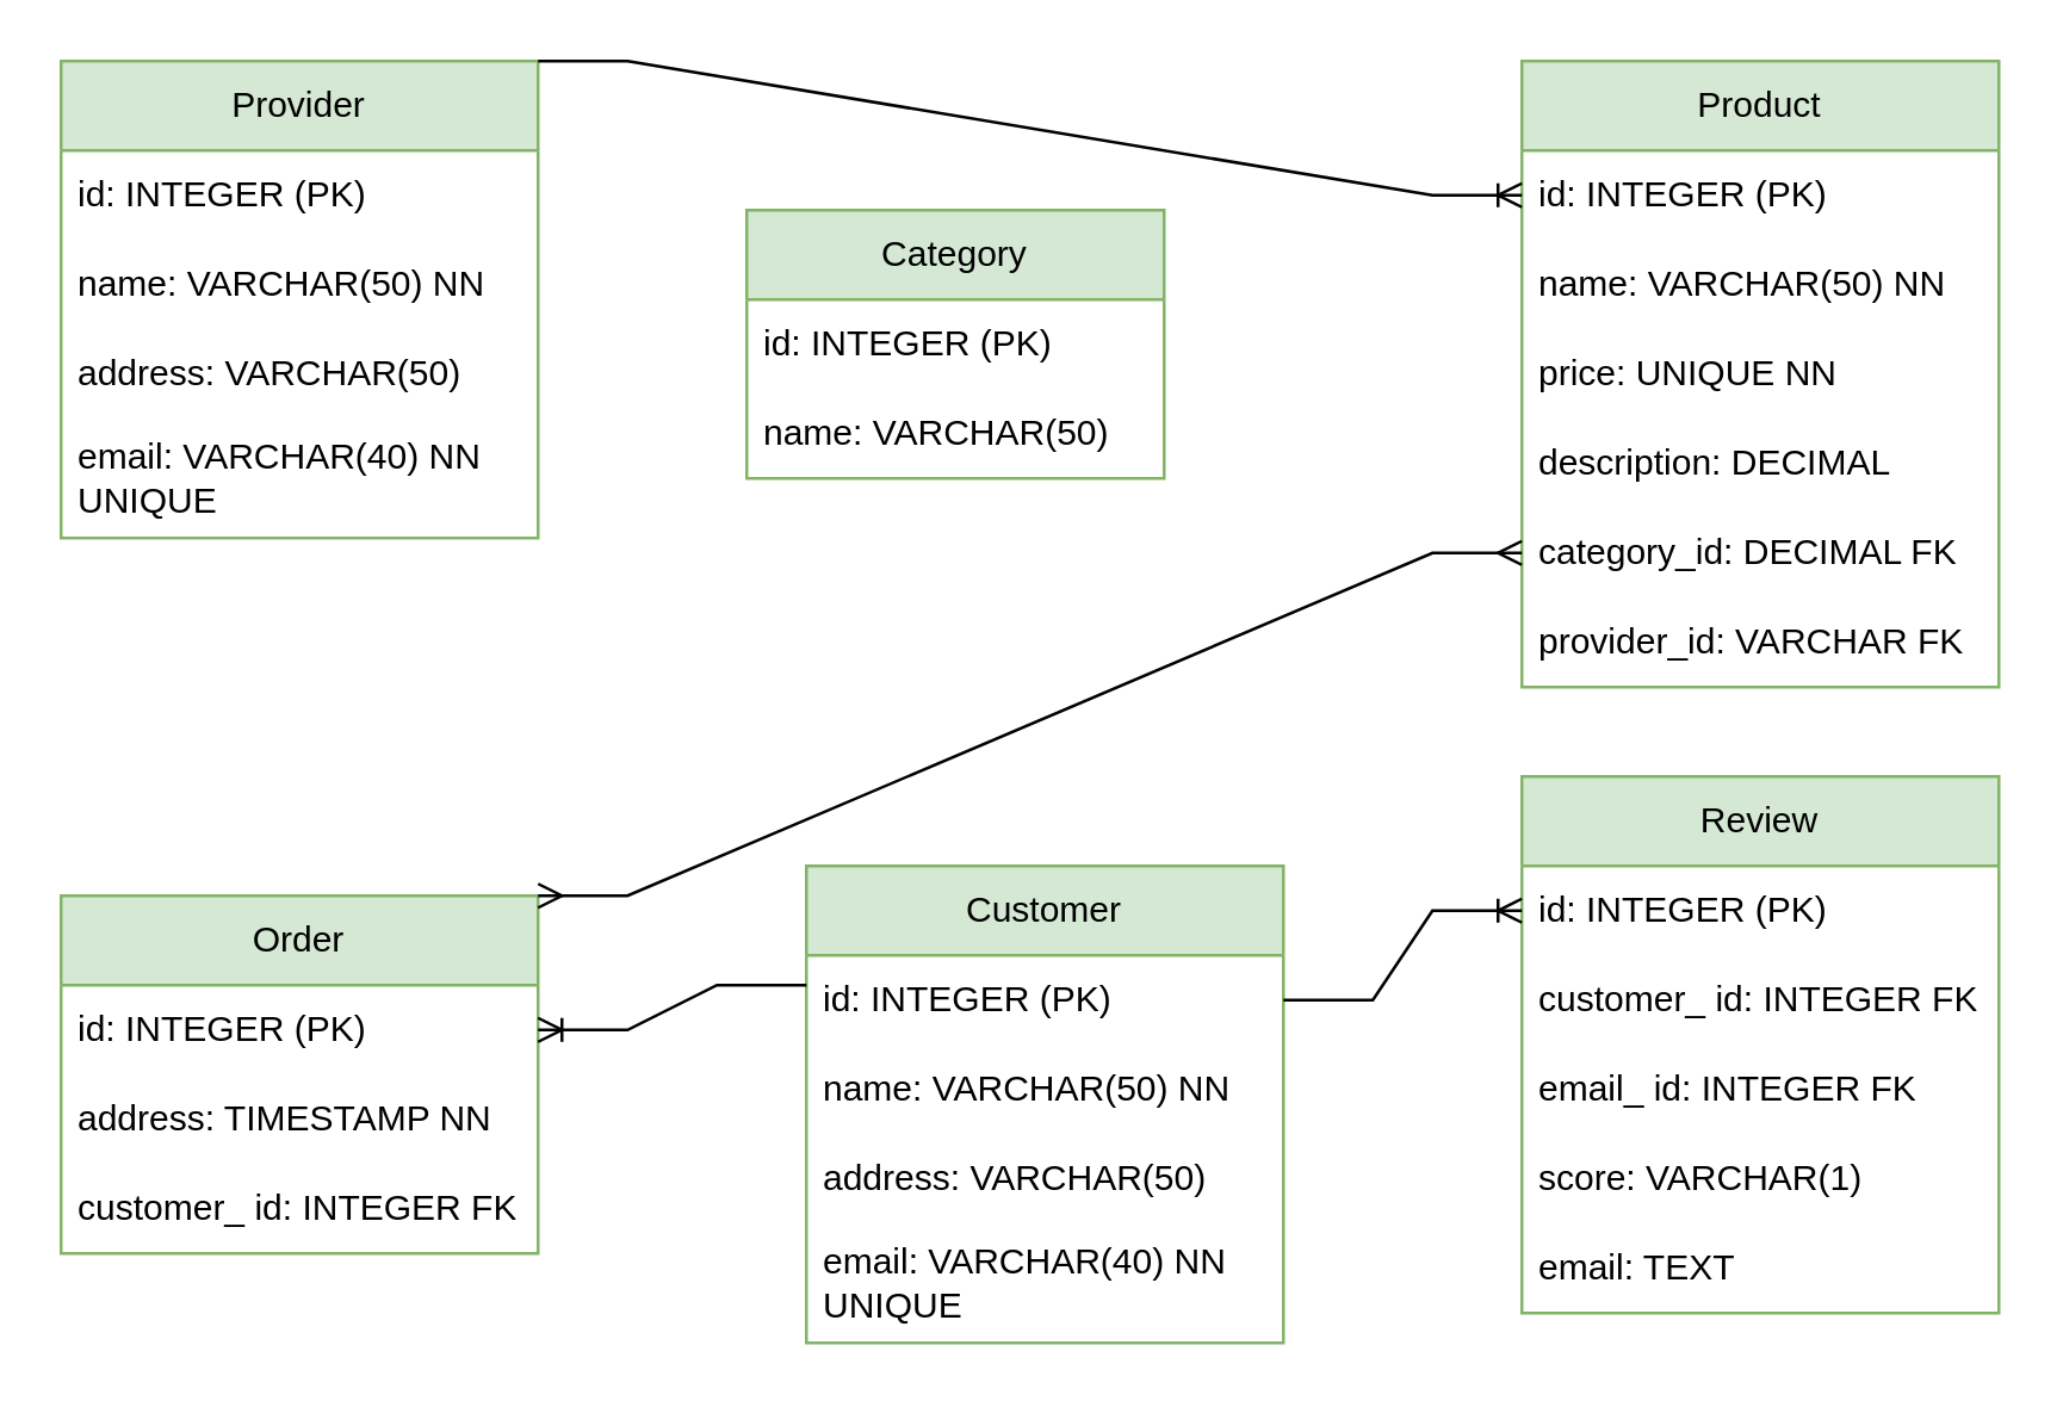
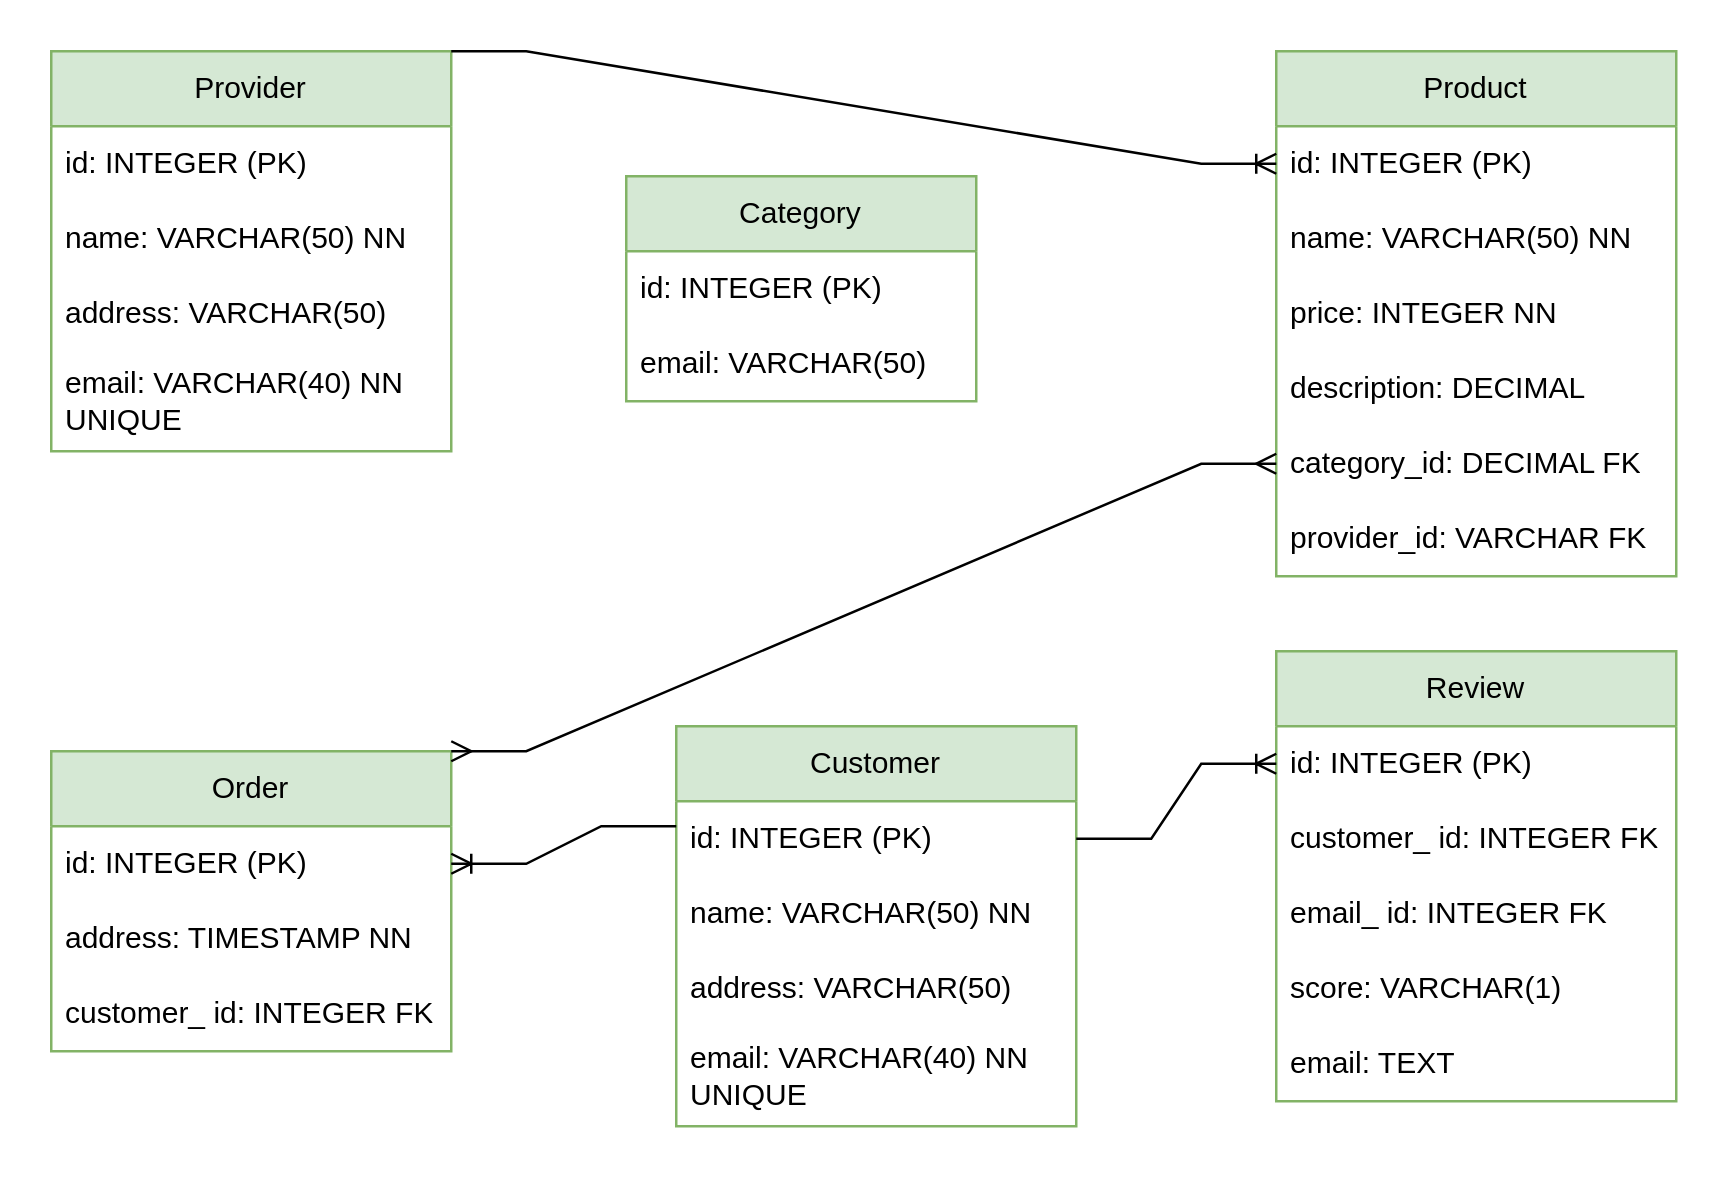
  <mxCell id="0" />
  <mxCell id="1" parent="0" />
  <mxCell id="2" value="Customer" style="swimlane;fontStyle=0;childLayout=stackLayout;horizontal=1;startSize=30;horizontalStack=0;resizeParent=1;resizeParentMax=0;resizeLast=0;collapsible=1;marginBottom=0;whiteSpace=wrap;html=1;fillColor=#d5e8d4;strokeColor=#82b366;" vertex="1" parent="1"><mxGeometry x="270" y="290" width="160" height="160" as="geometry" /></mxCell>
  <mxCell id="3" value="id: INTEGER (PK)" style="text;align=left;verticalAlign=middle;spacingLeft=4;spacingRight=4;overflow=hidden;points=[[0,0.5],[1,0.5]];portConstraint=eastwest;rotatable=0;whiteSpace=wrap;html=1;" vertex="1" parent="2"><mxGeometry y="30" width="160" height="30" as="geometry" /></mxCell>
  <mxCell id="4" value="name: VARCHAR(50) NN" style="text;strokeColor=none;fillColor=none;align=left;verticalAlign=middle;spacingLeft=4;spacingRight=4;overflow=hidden;points=[[0,0.5],[1,0.5]];portConstraint=eastwest;rotatable=0;whiteSpace=wrap;html=1;" vertex="1" parent="2"><mxGeometry y="60" width="160" height="30" as="geometry" /></mxCell>
  <mxCell id="5" value="address: VARCHAR(50)" style="text;strokeColor=none;fillColor=none;align=left;verticalAlign=middle;spacingLeft=4;spacingRight=4;overflow=hidden;points=[[0,0.5],[1,0.5]];portConstraint=eastwest;rotatable=0;whiteSpace=wrap;html=1;" vertex="1" parent="2"><mxGeometry y="90" width="160" height="30" as="geometry" /></mxCell>
  <mxCell id="6" value="email: VARCHAR(40) NN UNIQUE&amp;nbsp;&amp;nbsp;" style="text;strokeColor=none;fillColor=none;align=left;verticalAlign=middle;spacingLeft=4;spacingRight=4;overflow=hidden;points=[[0,0.5],[1,0.5]];portConstraint=eastwest;rotatable=0;whiteSpace=wrap;html=1;" vertex="1" parent="2"><mxGeometry y="120" width="160" height="40" as="geometry" /></mxCell>
  <mxCell id="7" value="Product" style="swimlane;fontStyle=0;childLayout=stackLayout;horizontal=1;startSize=30;horizontalStack=0;resizeParent=1;resizeParentMax=0;resizeLast=0;collapsible=1;marginBottom=0;whiteSpace=wrap;html=1;fillColor=#d5e8d4;strokeColor=#82b366;" vertex="1" parent="1"><mxGeometry x="510" y="20" width="160" height="210" as="geometry" /></mxCell>
  <mxCell id="8" value="id: INTEGER (PK)" style="text;strokeColor=none;fillColor=none;align=left;verticalAlign=middle;spacingLeft=4;spacingRight=4;overflow=hidden;points=[[0,0.5],[1,0.5]];portConstraint=eastwest;rotatable=0;whiteSpace=wrap;html=1;" vertex="1" parent="7"><mxGeometry y="30" width="160" height="30" as="geometry" /></mxCell>
  <mxCell id="9" value="name: VARCHAR(50) NN" style="text;strokeColor=none;fillColor=none;align=left;verticalAlign=middle;spacingLeft=4;spacingRight=4;overflow=hidden;points=[[0,0.5],[1,0.5]];portConstraint=eastwest;rotatable=0;whiteSpace=wrap;html=1;" vertex="1" parent="7"><mxGeometry y="60" width="160" height="30" as="geometry" /></mxCell>
- <mxCell id="10" value="price: UNIQUE NN" style="text;strokeColor=none;fillColor=none;align=left;verticalAlign=middle;spacingLeft=4;spacingRight=4;overflow=hidden;points=[[0,0.5],[1,0.5]];portConstraint=eastwest;rotatable=0;whiteSpace=wrap;html=1;" vertex="1" parent="7"><mxGeometry y="90" width="160" height="30" as="geometry" /></mxCell>
+ <mxCell id="10" value="price: INTEGER NN" style="text;strokeColor=none;fillColor=none;align=left;verticalAlign=middle;spacingLeft=4;spacingRight=4;overflow=hidden;points=[[0,0.5],[1,0.5]];portConstraint=eastwest;rotatable=0;whiteSpace=wrap;html=1;" vertex="1" parent="7"><mxGeometry y="90" width="160" height="30" as="geometry" /></mxCell>
  <mxCell id="11" value="description: DECIMAL" style="text;strokeColor=none;fillColor=none;align=left;verticalAlign=middle;spacingLeft=4;spacingRight=4;overflow=hidden;points=[[0,0.5],[1,0.5]];portConstraint=eastwest;rotatable=0;whiteSpace=wrap;html=1;" vertex="1" parent="7"><mxGeometry y="120" width="160" height="30" as="geometry" /></mxCell>
  <mxCell id="12" value="category_id: DECIMAL FK" style="text;strokeColor=none;fillColor=none;align=left;verticalAlign=middle;spacingLeft=4;spacingRight=4;overflow=hidden;points=[[0,0.5],[1,0.5]];portConstraint=eastwest;rotatable=0;whiteSpace=wrap;html=1;" vertex="1" parent="7"><mxGeometry y="150" width="160" height="30" as="geometry" /></mxCell>
  <mxCell id="13" value="provider_id: VARCHAR FK" style="text;strokeColor=none;fillColor=none;align=left;verticalAlign=middle;spacingLeft=4;spacingRight=4;overflow=hidden;points=[[0,0.5],[1,0.5]];portConstraint=eastwest;rotatable=0;whiteSpace=wrap;html=1;" vertex="1" parent="7"><mxGeometry y="180" width="160" height="30" as="geometry" /></mxCell>
  <mxCell id="14" value="Order" style="swimlane;fontStyle=0;childLayout=stackLayout;horizontal=1;startSize=30;horizontalStack=0;resizeParent=1;resizeParentMax=0;resizeLast=0;collapsible=1;marginBottom=0;whiteSpace=wrap;html=1;fillColor=#d5e8d4;strokeColor=#82b366;" vertex="1" parent="1"><mxGeometry x="20" y="300" width="160" height="120" as="geometry" /></mxCell>
  <mxCell id="15" value="id: INTEGER (PK)" style="text;strokeColor=none;fillColor=none;align=left;verticalAlign=middle;spacingLeft=4;spacingRight=4;overflow=hidden;points=[[0,0.5],[1,0.5]];portConstraint=eastwest;rotatable=0;whiteSpace=wrap;html=1;" vertex="1" parent="14"><mxGeometry y="30" width="160" height="30" as="geometry" /></mxCell>
  <mxCell id="16" value="address: TIMESTAMP NN" style="text;strokeColor=none;fillColor=none;align=left;verticalAlign=middle;spacingLeft=4;spacingRight=4;overflow=hidden;points=[[0,0.5],[1,0.5]];portConstraint=eastwest;rotatable=0;whiteSpace=wrap;html=1;" vertex="1" parent="14"><mxGeometry y="60" width="160" height="30" as="geometry" /></mxCell>
  <mxCell id="17" value="customer_ id: INTEGER FK" style="text;strokeColor=none;fillColor=none;align=left;verticalAlign=middle;spacingLeft=4;spacingRight=4;overflow=hidden;points=[[0,0.5],[1,0.5]];portConstraint=eastwest;rotatable=0;whiteSpace=wrap;html=1;" vertex="1" parent="14"><mxGeometry y="90" width="160" height="30" as="geometry" /></mxCell>
  <mxCell id="18" value="Category" style="swimlane;fontStyle=0;childLayout=stackLayout;horizontal=1;startSize=30;horizontalStack=0;resizeParent=1;resizeParentMax=0;resizeLast=0;collapsible=1;marginBottom=0;whiteSpace=wrap;html=1;fillColor=#d5e8d4;strokeColor=#82b366;" vertex="1" parent="1"><mxGeometry x="250" y="70" width="140" height="90" as="geometry" /></mxCell>
  <mxCell id="19" value="id: INTEGER (PK)" style="text;strokeColor=none;fillColor=none;align=left;verticalAlign=middle;spacingLeft=4;spacingRight=4;overflow=hidden;points=[[0,0.5],[1,0.5]];portConstraint=eastwest;rotatable=0;whiteSpace=wrap;html=1;" vertex="1" parent="18"><mxGeometry y="30" width="140" height="30" as="geometry" /></mxCell>
- <mxCell id="20" value="name: VARCHAR(50)" style="text;strokeColor=none;fillColor=none;align=left;verticalAlign=middle;spacingLeft=4;spacingRight=4;overflow=hidden;points=[[0,0.5],[1,0.5]];portConstraint=eastwest;rotatable=0;whiteSpace=wrap;html=1;" vertex="1" parent="18"><mxGeometry y="60" width="140" height="30" as="geometry" /></mxCell>
+ <mxCell id="20" value="email: VARCHAR(50)" style="text;strokeColor=none;fillColor=none;align=left;verticalAlign=middle;spacingLeft=4;spacingRight=4;overflow=hidden;points=[[0,0.5],[1,0.5]];portConstraint=eastwest;rotatable=0;whiteSpace=wrap;html=1;" vertex="1" parent="18"><mxGeometry y="60" width="140" height="30" as="geometry" /></mxCell>
  <mxCell id="21" value="Provider" style="swimlane;fontStyle=0;childLayout=stackLayout;horizontal=1;startSize=30;horizontalStack=0;resizeParent=1;resizeParentMax=0;resizeLast=0;collapsible=1;marginBottom=0;whiteSpace=wrap;html=1;fillColor=#d5e8d4;strokeColor=#82b366;" vertex="1" parent="1"><mxGeometry x="20" y="20" width="160" height="160" as="geometry" /></mxCell>
  <mxCell id="22" value="id: INTEGER (PK)" style="text;align=left;verticalAlign=middle;spacingLeft=4;spacingRight=4;overflow=hidden;points=[[0,0.5],[1,0.5]];portConstraint=eastwest;rotatable=0;whiteSpace=wrap;html=1;" vertex="1" parent="21"><mxGeometry y="30" width="160" height="30" as="geometry" /></mxCell>
  <mxCell id="23" value="name: VARCHAR(50) NN" style="text;strokeColor=none;fillColor=none;align=left;verticalAlign=middle;spacingLeft=4;spacingRight=4;overflow=hidden;points=[[0,0.5],[1,0.5]];portConstraint=eastwest;rotatable=0;whiteSpace=wrap;html=1;" vertex="1" parent="21"><mxGeometry y="60" width="160" height="30" as="geometry" /></mxCell>
  <mxCell id="24" value="address: VARCHAR(50)" style="text;strokeColor=none;fillColor=none;align=left;verticalAlign=middle;spacingLeft=4;spacingRight=4;overflow=hidden;points=[[0,0.5],[1,0.5]];portConstraint=eastwest;rotatable=0;whiteSpace=wrap;html=1;" vertex="1" parent="21"><mxGeometry y="90" width="160" height="30" as="geometry" /></mxCell>
  <mxCell id="25" value="email: VARCHAR(40) NN UNIQUE&amp;nbsp;&amp;nbsp;" style="text;strokeColor=none;fillColor=none;align=left;verticalAlign=middle;spacingLeft=4;spacingRight=4;overflow=hidden;points=[[0,0.5],[1,0.5]];portConstraint=eastwest;rotatable=0;whiteSpace=wrap;html=1;" vertex="1" parent="21"><mxGeometry y="120" width="160" height="40" as="geometry" /></mxCell>
  <mxCell id="26" value="Review" style="swimlane;fontStyle=0;childLayout=stackLayout;horizontal=1;startSize=30;horizontalStack=0;resizeParent=1;resizeParentMax=0;resizeLast=0;collapsible=1;marginBottom=0;whiteSpace=wrap;html=1;fillColor=#d5e8d4;strokeColor=#82b366;" vertex="1" parent="1"><mxGeometry x="510" y="260" width="160" height="180" as="geometry" /></mxCell>
  <mxCell id="27" value="id: INTEGER (PK)" style="text;strokeColor=none;fillColor=none;align=left;verticalAlign=middle;spacingLeft=4;spacingRight=4;overflow=hidden;points=[[0,0.5],[1,0.5]];portConstraint=eastwest;rotatable=0;whiteSpace=wrap;html=1;" vertex="1" parent="26"><mxGeometry y="30" width="160" height="30" as="geometry" /></mxCell>
  <mxCell id="28" value="customer_ id: INTEGER FK" style="text;strokeColor=none;fillColor=none;align=left;verticalAlign=middle;spacingLeft=4;spacingRight=4;overflow=hidden;points=[[0,0.5],[1,0.5]];portConstraint=eastwest;rotatable=0;whiteSpace=wrap;html=1;" vertex="1" parent="26"><mxGeometry y="60" width="160" height="30" as="geometry" /></mxCell>
  <mxCell id="29" value="email_ id: INTEGER FK" style="text;strokeColor=none;fillColor=none;align=left;verticalAlign=middle;spacingLeft=4;spacingRight=4;overflow=hidden;points=[[0,0.5],[1,0.5]];portConstraint=eastwest;rotatable=0;whiteSpace=wrap;html=1;" vertex="1" parent="26"><mxGeometry y="90" width="160" height="30" as="geometry" /></mxCell>
  <mxCell id="30" value="score: VARCHAR(1)" style="text;strokeColor=none;fillColor=none;align=left;verticalAlign=middle;spacingLeft=4;spacingRight=4;overflow=hidden;points=[[0,0.5],[1,0.5]];portConstraint=eastwest;rotatable=0;whiteSpace=wrap;html=1;" vertex="1" parent="26"><mxGeometry y="120" width="160" height="30" as="geometry" /></mxCell>
  <mxCell id="31" value="email: TEXT" style="text;strokeColor=none;fillColor=none;align=left;verticalAlign=middle;spacingLeft=4;spacingRight=4;overflow=hidden;points=[[0,0.5],[1,0.5]];portConstraint=eastwest;rotatable=0;whiteSpace=wrap;html=1;" vertex="1" parent="26"><mxGeometry y="150" width="160" height="30" as="geometry" /></mxCell>
  <mxCell id="32" value="" style="edgeStyle=entityRelationEdgeStyle;fontSize=12;html=1;endArrow=ERoneToMany;rounded=0;exitX=0;exitY=0.25;exitDx=0;exitDy=0;entryX=1;entryY=0.5;entryDx=0;entryDy=0;" edge="1" parent="1" source="2" target="15"><mxGeometry width="100" height="100" relative="1" as="geometry"><mxPoint x="200" y="200" as="sourcePoint" /><mxPoint x="180" y="300" as="targetPoint" /></mxGeometry></mxCell>
  <mxCell id="33" value="" style="edgeStyle=entityRelationEdgeStyle;fontSize=12;html=1;endArrow=ERoneToMany;rounded=0;exitX=1;exitY=0;exitDx=0;exitDy=0;entryX=0;entryY=0.5;entryDx=0;entryDy=0;" edge="1" parent="1" source="21" target="8"><mxGeometry width="100" height="100" relative="1" as="geometry"><mxPoint x="260" y="220" as="sourcePoint" /><mxPoint x="360" y="120" as="targetPoint" /></mxGeometry></mxCell>
  <mxCell id="34" value="" style="edgeStyle=entityRelationEdgeStyle;fontSize=12;html=1;endArrow=ERoneToMany;rounded=0;entryX=0;entryY=0.5;entryDx=0;entryDy=0;exitX=1;exitY=0.5;exitDx=0;exitDy=0;" edge="1" parent="1" source="3" target="27"><mxGeometry width="100" height="100" relative="1" as="geometry"><mxPoint x="330" y="280" as="sourcePoint" /><mxPoint x="430" y="180" as="targetPoint" /></mxGeometry></mxCell>
  <mxCell id="35" value="" style="edgeStyle=entityRelationEdgeStyle;fontSize=12;html=1;endArrow=ERmany;startArrow=ERmany;rounded=0;entryX=0;entryY=0.5;entryDx=0;entryDy=0;" edge="1" parent="1" target="12"><mxGeometry width="100" height="100" relative="1" as="geometry"><mxPoint x="180" y="300" as="sourcePoint" /><mxPoint x="230" y="180" as="targetPoint" /></mxGeometry></mxCell>
